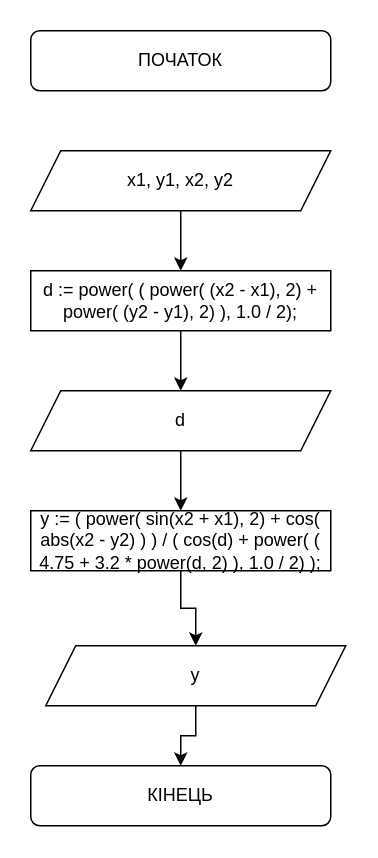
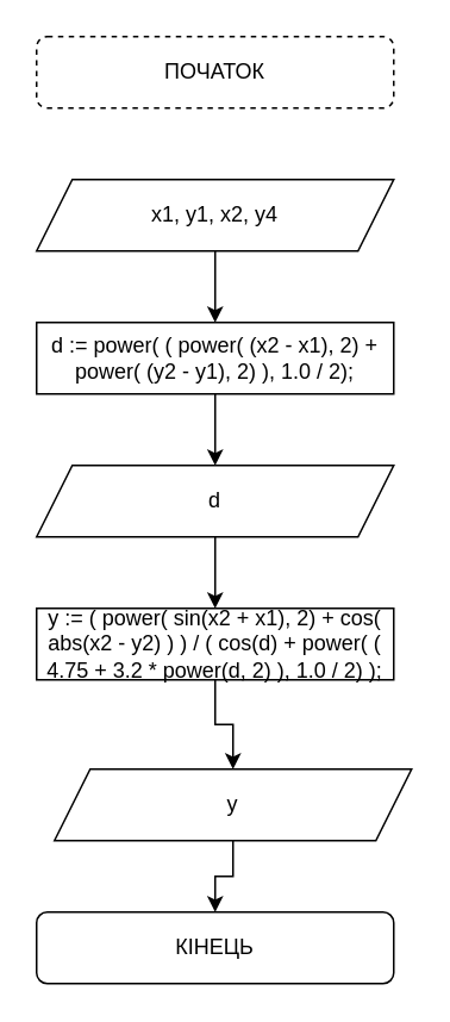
  <mxCell id="0" />
  <mxCell id="1" parent="0" />
- <mxCell id="2" value="ПОЧАТОК" style="rounded=1;whiteSpace=wrap;html=1;" parent="1" vertex="1"><mxGeometry x="20" y="20" width="200" height="40" as="geometry" /></mxCell>
+ <mxCell id="2" value="ПОЧАТОК" style="rounded=1;whiteSpace=wrap;html=1;dashed=1;" parent="1" vertex="1"><mxGeometry x="20" y="20" width="200" height="40" as="geometry" /></mxCell>
  <mxCell id="3" value="" style="edgeStyle=orthogonalEdgeStyle;rounded=0;orthogonalLoop=1;jettySize=auto;html=1;" parent="1" source="4" target="6" edge="1"><mxGeometry relative="1" as="geometry" /></mxCell>
- <mxCell id="4" value="x1, y1, x2, y2" style="shape=parallelogram;perimeter=parallelogramPerimeter;whiteSpace=wrap;html=1;fixedSize=1;" parent="1" vertex="1"><mxGeometry x="20" y="100" width="200" height="40" as="geometry" /></mxCell>
+ <mxCell id="4" value="x1, y1, x2, y4" style="shape=parallelogram;perimeter=parallelogramPerimeter;whiteSpace=wrap;html=1;fixedSize=1;" parent="1" vertex="1"><mxGeometry x="20" y="100" width="200" height="40" as="geometry" /></mxCell>
  <mxCell id="5" value="" style="edgeStyle=orthogonalEdgeStyle;rounded=0;orthogonalLoop=1;jettySize=auto;html=1;" parent="1" source="6" edge="1"><mxGeometry relative="1" as="geometry"><mxPoint x="120" y="260" as="targetPoint" /></mxGeometry></mxCell>
  <mxCell id="6" value="d := power( ( power( (x2 - x1), 2) + power( (y2 - y1), 2) ), 1.0 / 2);" style="rounded=0;whiteSpace=wrap;html=1;" parent="1" vertex="1"><mxGeometry x="20" y="180" width="200" height="40" as="geometry" /></mxCell>
  <mxCell id="7" value="КІНЕЦЬ" style="rounded=1;whiteSpace=wrap;html=1;" parent="1" vertex="1"><mxGeometry x="20" y="510" width="200" height="40" as="geometry" /></mxCell>
  <mxCell id="8" value="" style="edgeStyle=orthogonalEdgeStyle;rounded=0;orthogonalLoop=1;jettySize=auto;html=1;" parent="1" source="9" target="11" edge="1"><mxGeometry relative="1" as="geometry" /></mxCell>
  <mxCell id="9" value="d" style="shape=parallelogram;perimeter=parallelogramPerimeter;whiteSpace=wrap;html=1;fixedSize=1;" parent="1" vertex="1"><mxGeometry x="20" y="260" width="200" height="40" as="geometry" /></mxCell>
  <mxCell id="10" value="" style="edgeStyle=orthogonalEdgeStyle;rounded=0;orthogonalLoop=1;jettySize=auto;html=1;" parent="1" source="11" target="13" edge="1"><mxGeometry relative="1" as="geometry" /></mxCell>
  <mxCell id="11" value="y := ( power( sin(x2 + x1), 2) + cos( abs(x2 - y2) ) ) / ( cos(d) + power( ( 4.75 + 3.2 * power(d, 2) ), 1.0 / 2) );" style="rounded=0;whiteSpace=wrap;html=1;" parent="1" vertex="1"><mxGeometry x="20" y="340" width="200" height="40" as="geometry" /></mxCell>
  <mxCell id="12" value="" style="edgeStyle=orthogonalEdgeStyle;rounded=0;orthogonalLoop=1;jettySize=auto;html=1;" parent="1" source="13" target="7" edge="1"><mxGeometry relative="1" as="geometry" /></mxCell>
  <mxCell id="13" value="y" style="shape=parallelogram;perimeter=parallelogramPerimeter;whiteSpace=wrap;html=1;fixedSize=1;" parent="1" vertex="1"><mxGeometry x="30" y="430" width="200" height="40" as="geometry" /></mxCell>
